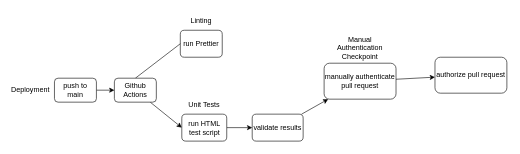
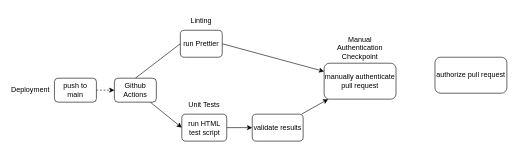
  <mxCell id="0" />
  <mxCell id="1" parent="0" />
  <mxCell id="2" value="Deployment" style="text;html=1;strokeColor=none;fillColor=none;align=center;verticalAlign=middle;whiteSpace=wrap;rounded=0;" vertex="1" parent="1"><mxGeometry x="20" y="135" width="60" height="30" as="geometry" /></mxCell>
  <mxCell id="3" value="Linting" style="text;html=1;strokeColor=none;fillColor=none;align=center;verticalAlign=middle;whiteSpace=wrap;rounded=0;" vertex="1" parent="1"><mxGeometry x="305" y="20" width="60" height="30" as="geometry" /></mxCell>
+ <mxCell id="4" style="edgeStyle=none;html=1;exitX=1;exitY=0.5;exitDx=0;exitDy=0;" edge="1" parent="1" source="5" target="17"><mxGeometry relative="1" as="geometry" /></mxCell>
  <mxCell id="5" value="run Prettier" style="rounded=1;whiteSpace=wrap;html=1;" vertex="1" parent="1"><mxGeometry x="300" y="50" width="70" height="45" as="geometry" /></mxCell>
  <mxCell id="6" style="edgeStyle=none;html=1;entryX=0;entryY=0.5;entryDx=0;entryDy=0;" edge="1" parent="1" source="8" target="10"><mxGeometry relative="1" as="geometry" /></mxCell>
  <mxCell id="7" style="edgeStyle=none;html=1;exitX=0.5;exitY=0;exitDx=0;exitDy=0;entryX=0;entryY=0.5;entryDx=0;entryDy=0;endArrow=none;" edge="1" parent="1" source="8" target="5"><mxGeometry relative="1" as="geometry" /></mxCell>
  <mxCell id="8" value="Github Actions" style="rounded=1;whiteSpace=wrap;html=1;" vertex="1" parent="1"><mxGeometry x="190" y="130" width="70" height="40" as="geometry" /></mxCell>
  <mxCell id="9" style="edgeStyle=none;html=1;exitX=1;exitY=0.5;exitDx=0;exitDy=0;" edge="1" parent="1" source="10" target="15"><mxGeometry relative="1" as="geometry" /></mxCell>
  <mxCell id="10" value="run HTML test script" style="rounded=1;whiteSpace=wrap;html=1;" vertex="1" parent="1"><mxGeometry x="302.5" y="190" width="75" height="45" as="geometry" /></mxCell>
  <mxCell id="11" value="Unit Tests" style="text;html=1;strokeColor=none;fillColor=none;align=center;verticalAlign=middle;whiteSpace=wrap;rounded=0;" vertex="1" parent="1"><mxGeometry x="310" y="160" width="60" height="30" as="geometry" /></mxCell>
- <mxCell id="12" style="edgeStyle=none;html=1;exitX=1;exitY=0.5;exitDx=0;exitDy=0;entryX=0;entryY=0.5;entryDx=0;entryDy=0;" edge="1" parent="1" source="13" target="8"><mxGeometry relative="1" as="geometry" /></mxCell>
+ <mxCell id="12" style="edgeStyle=none;html=1;exitX=1;exitY=0.5;exitDx=0;exitDy=0;entryX=0;entryY=0.5;entryDx=0;entryDy=0;dashed=1;" edge="1" parent="1" source="13" target="8"><mxGeometry relative="1" as="geometry" /></mxCell>
  <mxCell id="13" value="push to main" style="rounded=1;whiteSpace=wrap;html=1;" vertex="1" parent="1"><mxGeometry x="90" y="130" width="70" height="40" as="geometry" /></mxCell>
  <mxCell id="14" value="" style="edgeStyle=none;html=1;" edge="1" parent="1" source="15" target="17"><mxGeometry relative="1" as="geometry" /></mxCell>
  <mxCell id="15" value="validate results" style="rounded=1;whiteSpace=wrap;html=1;" vertex="1" parent="1"><mxGeometry x="420" y="190" width="85" height="45" as="geometry" /></mxCell>
- <mxCell id="16" value="" style="edgeStyle=none;html=1;" edge="1" parent="1" source="17" target="19"><mxGeometry relative="1" as="geometry" /></mxCell>
  <mxCell id="17" value="manually authenticate pull request" style="whiteSpace=wrap;html=1;rounded=1;" vertex="1" parent="1"><mxGeometry x="540" y="105" width="120" height="60" as="geometry" /></mxCell>
  <mxCell id="18" value="Manual Authentication Checkpoint" style="text;html=1;strokeColor=none;fillColor=none;align=center;verticalAlign=middle;whiteSpace=wrap;rounded=0;" vertex="1" parent="1"><mxGeometry x="570" y="65" width="60" height="30" as="geometry" /></mxCell>
  <mxCell id="19" value="authorize pull request" style="whiteSpace=wrap;html=1;rounded=1;" vertex="1" parent="1"><mxGeometry x="725" y="95" width="120" height="60" as="geometry" /></mxCell>
